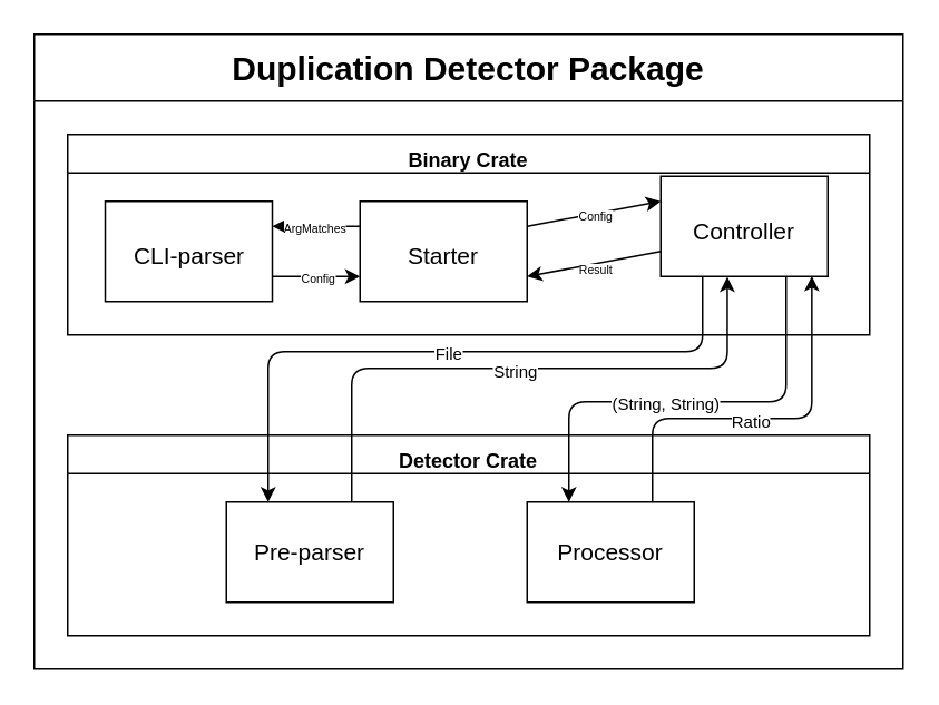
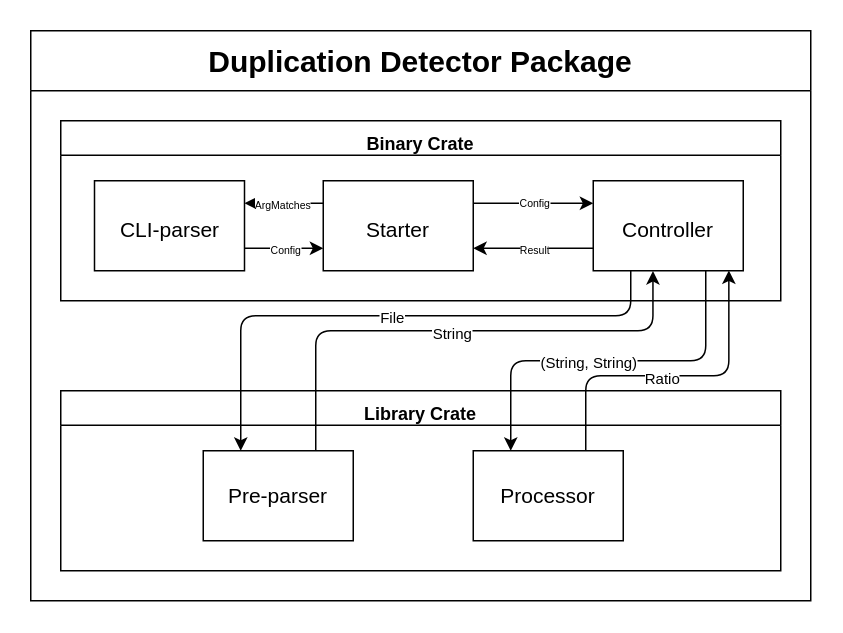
  <mxCell id="0" />
  <mxCell id="1" parent="0" />
  <mxCell id="2" value="&lt;font style=&quot;font-size: 20px;&quot;&gt;Duplication Detector Package&lt;/font&gt;" style="swimlane;whiteSpace=wrap;html=1;startSize=40;" vertex="1" parent="1"><mxGeometry x="20" y="20" width="520" height="380" as="geometry" /></mxCell>
  <mxCell id="3" value="&lt;font style=&quot;font-size: 12px;&quot;&gt;Binary Crate&lt;br&gt;&lt;/font&gt;" style="swimlane;whiteSpace=wrap;html=1;fontSize=20;" vertex="1" parent="2"><mxGeometry x="20" y="60" width="480" height="120" as="geometry" /></mxCell>
  <mxCell id="4" style="edgeStyle=none;html=1;exitX=0;exitY=0.75;exitDx=0;exitDy=0;entryX=1;entryY=0.75;entryDx=0;entryDy=0;fontFamily=Helvetica;fontSize=14;" edge="1" parent="3" source="6" target="14"><mxGeometry relative="1" as="geometry" /></mxCell>
  <mxCell id="5" value="Result" style="edgeLabel;html=1;align=center;verticalAlign=middle;resizable=0;points=[];fontSize=7;fontFamily=Helvetica;" vertex="1" connectable="0" parent="4"><mxGeometry x="0.352" y="1" relative="1" as="geometry"><mxPoint x="14" as="offset" /></mxGeometry></mxCell>
- <mxCell id="6" value="&lt;font style=&quot;font-size: 14px;&quot;&gt;Controller&lt;/font&gt;" style="rounded=0;whiteSpace=wrap;html=1;fontSize=20;" vertex="1" parent="3"><mxGeometry x="355" y="25" width="100" height="60" as="geometry" /></mxCell>
+ <mxCell id="6" value="&lt;font style=&quot;font-size: 14px;&quot;&gt;Controller&lt;/font&gt;" style="rounded=0;whiteSpace=wrap;html=1;fontSize=20;" vertex="1" parent="3"><mxGeometry x="355" y="40" width="100" height="60" as="geometry" /></mxCell>
  <mxCell id="7" style="edgeStyle=none;html=1;exitX=1;exitY=0.75;exitDx=0;exitDy=0;entryX=0;entryY=0.75;entryDx=0;entryDy=0;fontFamily=Helvetica;fontSize=14;" edge="1" parent="3" source="9" target="14"><mxGeometry relative="1" as="geometry" /></mxCell>
  <mxCell id="8" value="&lt;font style=&quot;font-size: 7px;&quot;&gt;Config&lt;/font&gt;" style="edgeLabel;html=1;align=center;verticalAlign=middle;resizable=0;points=[];fontSize=8;fontFamily=Helvetica;" vertex="1" connectable="0" parent="7"><mxGeometry x="-0.177" relative="1" as="geometry"><mxPoint x="5" as="offset" /></mxGeometry></mxCell>
  <mxCell id="9" value="&lt;font style=&quot;font-size: 14px;&quot;&gt;CLI-parser&lt;/font&gt;" style="rounded=0;whiteSpace=wrap;html=1;fontSize=20;" vertex="1" parent="3"><mxGeometry x="22.5" y="40" width="100" height="60" as="geometry" /></mxCell>
  <mxCell id="10" style="edgeStyle=none;html=1;exitX=0;exitY=0.25;exitDx=0;exitDy=0;entryX=1;entryY=0.25;entryDx=0;entryDy=0;fontFamily=Helvetica;fontSize=14;" edge="1" parent="3" source="14" target="9"><mxGeometry relative="1" as="geometry" /></mxCell>
  <mxCell id="11" value="&lt;font style=&quot;font-size: 7px;&quot;&gt;ArgMatches&lt;/font&gt;" style="edgeLabel;html=1;align=center;verticalAlign=middle;resizable=0;points=[];fontSize=12;fontFamily=Helvetica;" vertex="1" connectable="0" parent="10"><mxGeometry x="-0.127" y="-1" relative="1" as="geometry"><mxPoint x="-5" as="offset" /></mxGeometry></mxCell>
  <mxCell id="12" style="edgeStyle=none;html=1;exitX=1;exitY=0.25;exitDx=0;exitDy=0;entryX=0;entryY=0.25;entryDx=0;entryDy=0;fontFamily=Helvetica;fontSize=14;" edge="1" parent="3" source="14" target="6"><mxGeometry relative="1" as="geometry" /></mxCell>
  <mxCell id="13" value="Config" style="edgeLabel;html=1;align=center;verticalAlign=middle;resizable=0;points=[];fontSize=7;fontFamily=Helvetica;" vertex="1" connectable="0" parent="12"><mxGeometry x="-0.317" relative="1" as="geometry"><mxPoint x="13" as="offset" /></mxGeometry></mxCell>
  <mxCell id="14" value="&lt;p style=&quot;&quot;&gt;&lt;font style=&quot;font-size: 14px;&quot;&gt;Starter&lt;/font&gt;&lt;/p&gt;" style="rounded=0;whiteSpace=wrap;html=1;fontSize=20;" vertex="1" parent="3"><mxGeometry x="175" y="40" width="100" height="60" as="geometry" /></mxCell>
- <mxCell id="15" value="&lt;span style=&quot;font-size: 12px;&quot;&gt;Detector Crate&lt;/span&gt;" style="swimlane;whiteSpace=wrap;html=1;fontFamily=Helvetica;fontSize=20;" vertex="1" parent="2"><mxGeometry x="20" y="240" width="480" height="120" as="geometry" /></mxCell>
+ <mxCell id="15" value="&lt;span style=&quot;font-size: 12px;&quot;&gt;Library Crate&lt;/span&gt;" style="swimlane;whiteSpace=wrap;html=1;fontFamily=Helvetica;fontSize=20;" vertex="1" parent="2"><mxGeometry x="20" y="240" width="480" height="120" as="geometry" /></mxCell>
  <mxCell id="16" value="&lt;font style=&quot;font-size: 14px;&quot;&gt;Pre-parser&lt;/font&gt;" style="rounded=0;whiteSpace=wrap;html=1;fontFamily=Helvetica;fontSize=7;" vertex="1" parent="15"><mxGeometry x="95" y="40" width="100" height="60" as="geometry" /></mxCell>
  <mxCell id="17" value="&lt;font style=&quot;font-size: 14px;&quot;&gt;Processor&lt;/font&gt;" style="rounded=0;whiteSpace=wrap;html=1;fontFamily=Helvetica;fontSize=7;" vertex="1" parent="15"><mxGeometry x="275" y="40" width="100" height="60" as="geometry" /></mxCell>
  <mxCell id="18" style="edgeStyle=elbowEdgeStyle;elbow=vertical;html=1;exitX=0.25;exitY=1;exitDx=0;exitDy=0;entryX=0.25;entryY=0;entryDx=0;entryDy=0;fontFamily=Helvetica;fontSize=14;" edge="1" parent="2" source="6" target="16"><mxGeometry relative="1" as="geometry"><Array as="points"><mxPoint x="355" y="190" /><mxPoint x="305" y="180" /><mxPoint x="405" y="190" /><mxPoint x="355" y="200" /></Array></mxGeometry></mxCell>
  <mxCell id="19" value="&lt;font style=&quot;font-size: 10px;&quot;&gt;File&lt;/font&gt;" style="edgeLabel;html=1;align=center;verticalAlign=middle;resizable=0;points=[];fontSize=7;fontFamily=Helvetica;" vertex="1" connectable="0" parent="18"><mxGeometry x="0.072" y="-1" relative="1" as="geometry"><mxPoint x="14" y="1" as="offset" /></mxGeometry></mxCell>
  <mxCell id="20" style="edgeStyle=elbowEdgeStyle;html=1;exitX=0.75;exitY=0;exitDx=0;exitDy=0;entryX=0.398;entryY=1.003;entryDx=0;entryDy=0;fontFamily=Helvetica;fontSize=14;elbow=vertical;entryPerimeter=0;" edge="1" parent="2" source="16" target="6"><mxGeometry relative="1" as="geometry"><Array as="points"><mxPoint x="325" y="200" /><mxPoint x="345" y="190" /><mxPoint x="405" y="200" /><mxPoint x="345" y="200" /></Array></mxGeometry></mxCell>
  <mxCell id="21" value="&lt;font style=&quot;&quot;&gt;&lt;font style=&quot;font-size: 10px;&quot;&gt;String&lt;/font&gt;&lt;br&gt;&lt;/font&gt;" style="edgeLabel;html=1;align=center;verticalAlign=middle;resizable=0;points=[];fontSize=14;fontFamily=Helvetica;" vertex="1" connectable="0" parent="20"><mxGeometry x="-0.156" y="1" relative="1" as="geometry"><mxPoint x="25" y="1" as="offset" /></mxGeometry></mxCell>
  <mxCell id="22" style="edgeStyle=elbowEdgeStyle;elbow=vertical;html=1;exitX=0.75;exitY=1;exitDx=0;exitDy=0;entryX=0.25;entryY=0;entryDx=0;entryDy=0;fontFamily=Helvetica;fontSize=14;" edge="1" parent="2" source="6" target="17"><mxGeometry relative="1" as="geometry"><mxPoint x="473" y="160.0" as="sourcePoint" /><mxPoint x="393" y="270.0" as="targetPoint" /><Array as="points"><mxPoint x="465" y="220" /><mxPoint x="425" y="230" /><mxPoint x="445" y="220" /></Array></mxGeometry></mxCell>
  <mxCell id="23" value="(String, String)" style="edgeLabel;html=1;align=center;verticalAlign=middle;resizable=0;points=[];fontSize=10;fontFamily=Helvetica;" vertex="1" connectable="0" parent="22"><mxGeometry x="0.236" relative="1" as="geometry"><mxPoint x="16" as="offset" /></mxGeometry></mxCell>
  <mxCell id="24" style="edgeStyle=elbowEdgeStyle;html=1;exitX=0.75;exitY=0;exitDx=0;exitDy=0;entryX=0.904;entryY=0.997;entryDx=0;entryDy=0;fontFamily=Helvetica;fontSize=14;elbow=vertical;entryPerimeter=0;" edge="1" parent="2" source="17" target="6"><mxGeometry relative="1" as="geometry"><mxPoint x="414" y="270.0" as="sourcePoint" /><mxPoint x="494" y="160.0" as="targetPoint" /><Array as="points"><mxPoint x="435" y="230" /><mxPoint x="465" y="240" /><mxPoint x="475" y="230" /></Array></mxGeometry></mxCell>
  <mxCell id="25" value="Ratio" style="edgeLabel;html=1;align=center;verticalAlign=middle;resizable=0;points=[];fontSize=10;fontFamily=Helvetica;" vertex="1" connectable="0" parent="24"><mxGeometry x="0.015" y="-1" relative="1" as="geometry"><mxPoint x="-9" as="offset" /></mxGeometry></mxCell>
